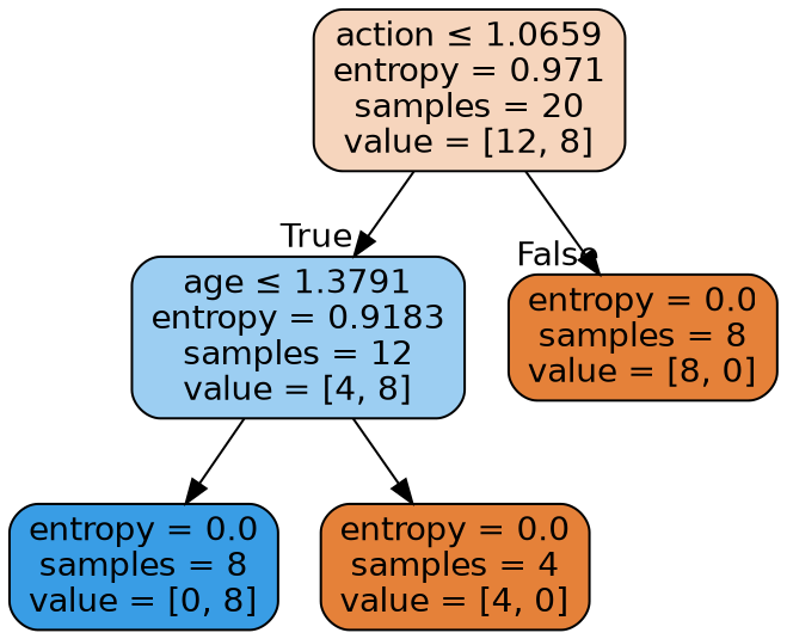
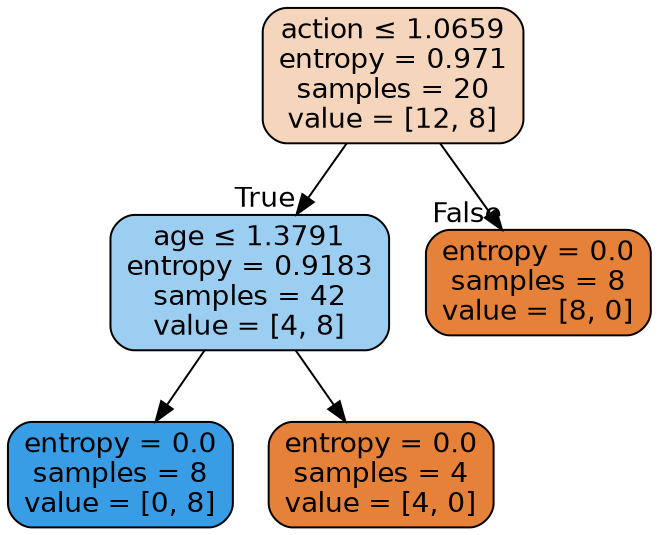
  digraph {
    node [color=black fillcolor="#e58139ff" fontname=helvetica shape=box style="filled, rounded"]
    edge [fontname=helvetica]
    n1 [fillcolor="#e5813955" label=<action &le; 1.0659<br/>entropy = 0.971<br/>samples = 20<br/>value = [12, 8]>]
-   n2 [fillcolor="#399de57f" label=<age &le; 1.3791<br/>entropy = 0.9183<br/>samples = 12<br/>value = [4, 8]>]
+   n2 [fillcolor="#399de57f" label=<age &le; 1.3791<br/>entropy = 0.9183<br/>samples = 42<br/>value = [4, 8]>]
    n3 [label=<entropy = 0.0<br/>samples = 8<br/>value = [8, 0]>]
    n4 [fillcolor="#399de5ff" label=<entropy = 0.0<br/>samples = 8<br/>value = [0, 8]>]
    n5 [label=<entropy = 0.0<br/>samples = 4<br/>value = [4, 0]>]
    n1 -> n2 [headlabel=True labelangle=45 labeldistance=2.5]
    n1 -> n3 [headlabel=False labelangle=-45 labeldistance=2.5]
    n2 -> n4
    n2 -> n5
  }
